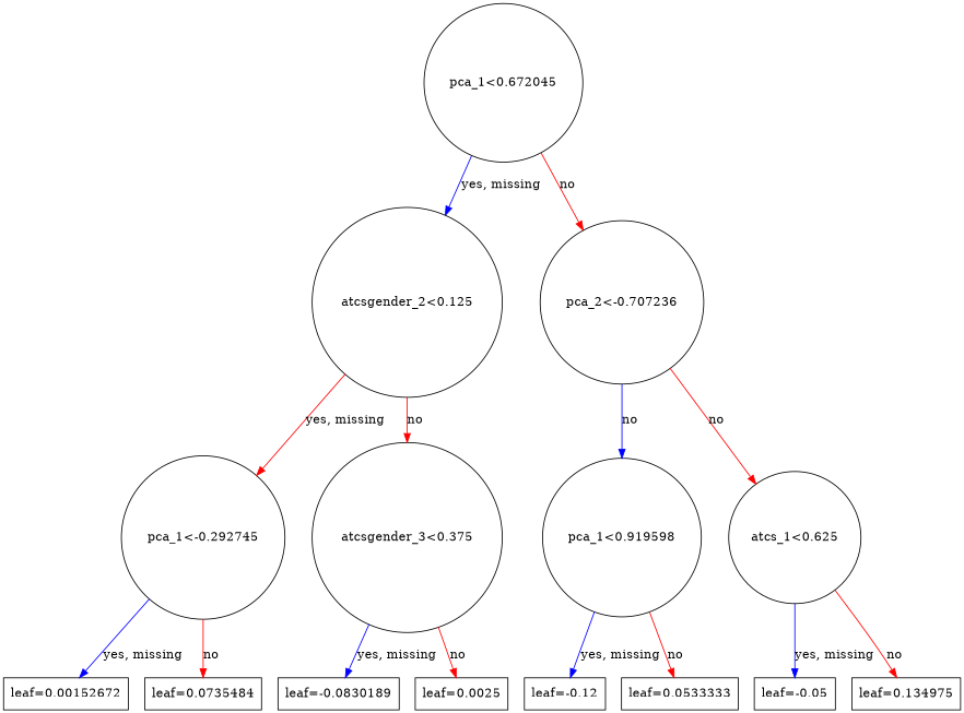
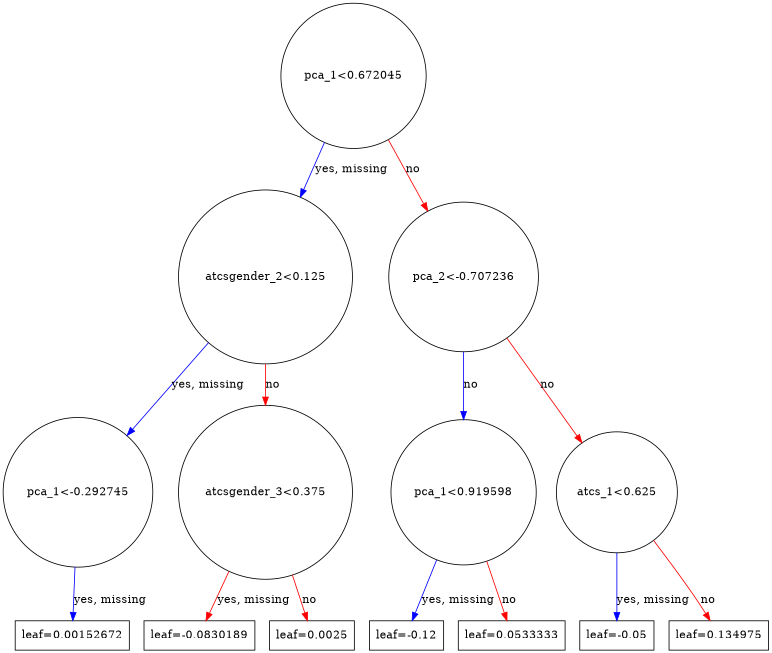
  digraph {
    rankdir=UT
    node [shape=box]
    edge [color="#0000FF"]
    n1 [label="pca_1<0.672045" shape=circle]
    n2 [label="atcsgender_2<0.125" shape=circle]
    n3 [label="pca_2<-0.707236" shape=circle]
    n4 [label="pca_1<-0.292745" shape=circle]
    n5 [label="atcsgender_3<0.375" shape=circle]
    n6 [label="pca_1<0.919598" shape=circle]
    n7 [label="atcs_1<0.625" shape=circle]
    n8 [label="leaf=0.00152672"]
-   n9 [label="leaf=0.0735484"]
    n10 [label="leaf=-0.0830189"]
    n11 [label="leaf=0.0025"]
    n12 [label="leaf=-0.12"]
    n13 [label="leaf=0.0533333"]
    n14 [label="leaf=-0.05"]
    n15 [label="leaf=0.134975"]
    n1 -> n2 [label="yes, missing"]
    n1 -> n3 [color="#FF0000" label=no]
-   n2 -> n4 [color="#FF0000" label="yes, missing"]
+   n2 -> n4 [label="yes, missing"]
    n2 -> n5 [color="#FF0000" label=no]
    n3 -> n6 [label=no]
    n3 -> n7 [color="#FF0000" label=no]
    n4 -> n8 [label="yes, missing"]
-   n4 -> n9 [color="#FF0000" label=no]
-   n5 -> n10 [label="yes, missing"]
+   n5 -> n10 [color="#FF0000" label="yes, missing"]
    n5 -> n11 [color="#FF0000" label=no]
    n6 -> n12 [label="yes, missing"]
    n6 -> n13 [color="#FF0000" label=no]
    n7 -> n14 [label="yes, missing"]
    n7 -> n15 [color="#FF0000" label=no]
  }
